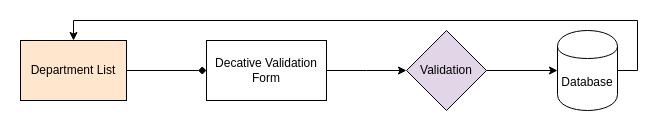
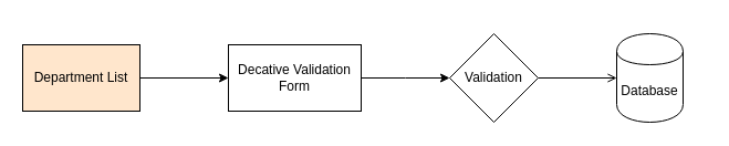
  <mxCell id="0" />
  <mxCell id="1" parent="0" />
  <mxCell id="2" style="edgeStyle=orthogonalEdgeStyle;rounded=0;orthogonalLoop=1;jettySize=auto;html=1;exitX=1;exitY=0.5;exitDx=0;exitDy=0;entryX=0;entryY=0.5;entryDx=0;entryDy=0;" parent="1" source="3" edge="1"><mxGeometry relative="1" as="geometry"><mxPoint x="406" y="70" as="targetPoint" /></mxGeometry></mxCell>
  <mxCell id="3" value="Decative Validation Form" style="rounded=0;whiteSpace=wrap;html=1;" parent="1" vertex="1"><mxGeometry x="206" y="40" width="120" height="60" as="geometry" /></mxCell>
- <mxCell id="4" style="edgeStyle=orthogonalEdgeStyle;rounded=0;orthogonalLoop=1;jettySize=auto;html=1;exitX=1;exitY=0.5;exitDx=0;exitDy=0;entryX=0;entryY=0.5;entryDx=0;entryDy=0;" parent="1" source="5" target="7" edge="1"><mxGeometry relative="1" as="geometry" /></mxCell>
- <mxCell id="5" value="Validation" style="rhombus;whiteSpace=wrap;html=1;fillColor=#e1d5e7;" parent="1" vertex="1"><mxGeometry x="406" y="30" width="80" height="80" as="geometry" /></mxCell>
- <mxCell id="6" style="edgeStyle=orthogonalEdgeStyle;rounded=0;orthogonalLoop=1;jettySize=auto;html=1;exitX=1;exitY=0.5;exitDx=0;exitDy=0;entryX=0.5;entryY=0;entryDx=0;entryDy=0;" parent="1" source="7" target="9" edge="1"><mxGeometry relative="1" as="geometry"><mxPoint x="474" y="247" as="targetPoint" /><Array as="points"><mxPoint x="637" y="70" /><mxPoint x="637" y="20" /><mxPoint x="73" y="20" /></Array></mxGeometry></mxCell>
+ <mxCell id="4" style="edgeStyle=orthogonalEdgeStyle;rounded=0;orthogonalLoop=1;jettySize=auto;html=1;exitX=1;exitY=0.5;exitDx=0;exitDy=0;entryX=0;entryY=0.5;entryDx=0;entryDy=0;endArrow=open;" parent="1" source="5" target="7" edge="1"><mxGeometry relative="1" as="geometry" /></mxCell>
+ <mxCell id="5" value="Validation" style="rhombus;whiteSpace=wrap;html=1;" parent="1" vertex="1"><mxGeometry x="406" y="30" width="80" height="80" as="geometry" /></mxCell>
  <mxCell id="7" value="Database" style="shape=cylinder;whiteSpace=wrap;html=1;boundedLbl=1;backgroundOutline=1;" parent="1" vertex="1"><mxGeometry x="557" y="30" width="60" height="80" as="geometry" /></mxCell>
- <mxCell id="8" style="edgeStyle=orthogonalEdgeStyle;rounded=0;orthogonalLoop=1;jettySize=auto;html=1;entryX=0;entryY=0.5;entryDx=0;entryDy=0;endArrow=diamond;" edge="1" parent="1" source="9" target="3"><mxGeometry relative="1" as="geometry" /></mxCell>
+ <mxCell id="8" style="edgeStyle=orthogonalEdgeStyle;rounded=0;orthogonalLoop=1;jettySize=auto;html=1;entryX=0;entryY=0.5;entryDx=0;entryDy=0;" edge="1" parent="1" source="9" target="3"><mxGeometry relative="1" as="geometry" /></mxCell>
  <mxCell id="9" value="Department List" style="rounded=0;whiteSpace=wrap;html=1;fillColor=#ffe6cc;" parent="1" vertex="1"><mxGeometry x="20" y="40" width="106" height="60" as="geometry" /></mxCell>
